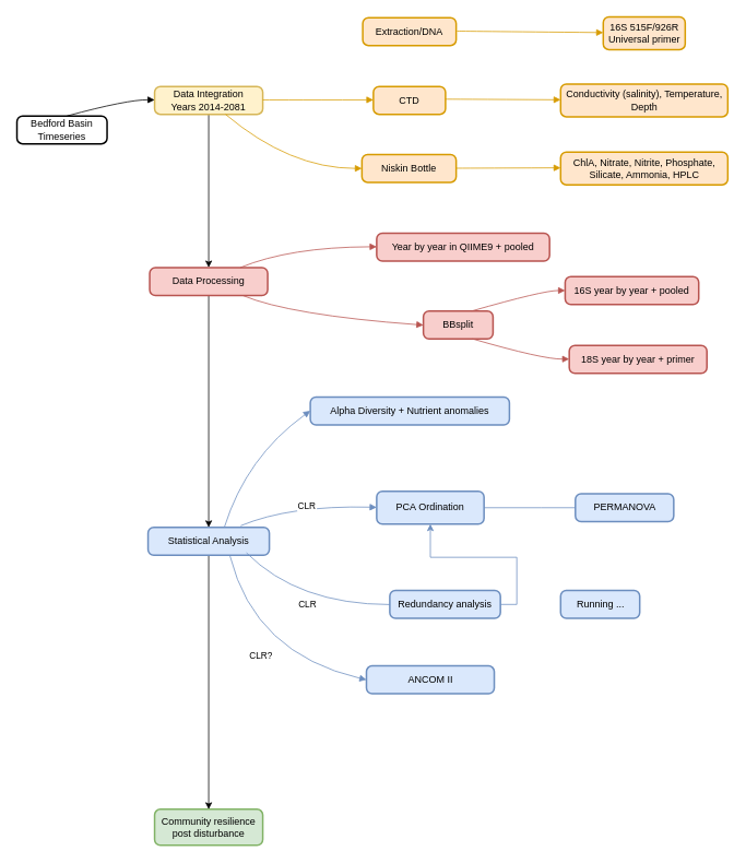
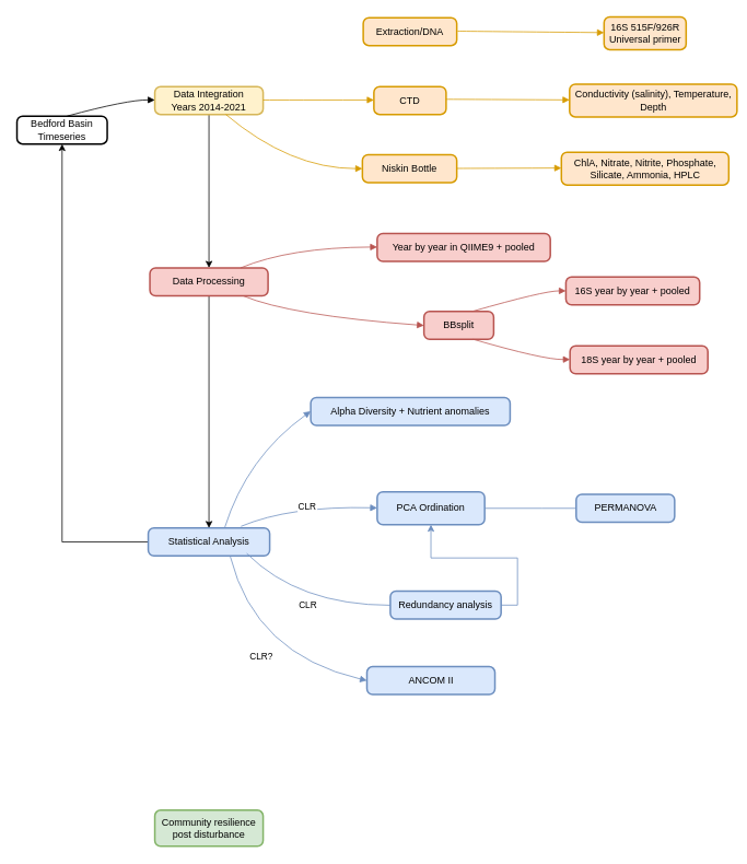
  <mxCell id="0" />
  <mxCell id="1" parent="0" />
  <mxCell id="2" value="Bedford Basin Timeseries" style="rounded=1;absoluteArcSize=1;arcSize=14;whiteSpace=wrap;strokeWidth=2;" parent="1" vertex="1"><mxGeometry y="141" width="110" height="34" as="geometry" x="20" /></mxCell>
  <mxCell id="3" style="edgeStyle=orthogonalEdgeStyle;rounded=0;orthogonalLoop=1;jettySize=auto;html=1;entryX=0.5;entryY=0;entryDx=0;entryDy=0;" parent="1" source="4" target="6" edge="1"><mxGeometry relative="1" as="geometry" /></mxCell>
- <mxCell id="4" value="Data Integration&#10;Years 2014-2081" style="rounded=1;absoluteArcSize=1;arcSize=14;whiteSpace=wrap;strokeWidth=2;fillColor=#fff2cc;strokeColor=#d6b656;" parent="1" vertex="1"><mxGeometry x="188" y="105" width="132" height="34" as="geometry" /></mxCell>
+ <mxCell id="4" value="Data Integration&#10;Years 2014-2021" style="rounded=1;absoluteArcSize=1;arcSize=14;whiteSpace=wrap;strokeWidth=2;fillColor=#fff2cc;strokeColor=#d6b656;" parent="1" vertex="1"><mxGeometry x="188" y="105" width="132" height="34" as="geometry" /></mxCell>
  <mxCell id="5" style="edgeStyle=orthogonalEdgeStyle;rounded=0;orthogonalLoop=1;jettySize=auto;html=1;entryX=0.5;entryY=0;entryDx=0;entryDy=0;" parent="1" source="6" target="8" edge="1"><mxGeometry relative="1" as="geometry" /></mxCell>
  <mxCell id="6" value="Data Processing" style="rounded=1;absoluteArcSize=1;arcSize=14;whiteSpace=wrap;strokeWidth=2;fillColor=#f8cecc;strokeColor=#b85450;" parent="1" vertex="1"><mxGeometry x="182" y="326" width="144" height="34" as="geometry" /></mxCell>
- <mxCell id="7" style="edgeStyle=orthogonalEdgeStyle;rounded=0;orthogonalLoop=1;jettySize=auto;html=1;entryX=0.5;entryY=0;entryDx=0;entryDy=0;" edge="1" parent="1" source="8" target="41"><mxGeometry relative="1" as="geometry"><mxPoint x="254" y="982" as="targetPoint" /></mxGeometry></mxCell>
+ <mxCell id="7" style="edgeStyle=orthogonalEdgeStyle;rounded=0;orthogonalLoop=1;jettySize=auto;html=1;" edge="1" parent="1" source="8" target="2"><mxGeometry relative="1" as="geometry"><mxPoint x="254" y="982" as="targetPoint" /></mxGeometry></mxCell>
  <mxCell id="8" value="Statistical Analysis" style="rounded=1;absoluteArcSize=1;arcSize=14;whiteSpace=wrap;strokeWidth=2;fillColor=#dae8fc;strokeColor=#6c8ebf;" parent="1" vertex="1"><mxGeometry x="180" y="643" width="148" height="34" as="geometry" /></mxCell>
  <mxCell id="9" value="Extraction/DNA" style="rounded=1;absoluteArcSize=1;arcSize=14;whiteSpace=wrap;strokeWidth=2;fillColor=#ffe6cc;strokeColor=#d79b00;" parent="1" vertex="1"><mxGeometry x="442" width="114" height="34" as="geometry" y="21" /></mxCell>
  <mxCell id="10" value="CTD" style="rounded=1;absoluteArcSize=1;arcSize=14;whiteSpace=wrap;strokeWidth=2;fillColor=#ffe6cc;strokeColor=#d79b00;" parent="1" vertex="1"><mxGeometry x="455" y="105" width="88" height="34" as="geometry" /></mxCell>
  <mxCell id="11" value="Niskin Bottle" style="rounded=1;absoluteArcSize=1;arcSize=14;whiteSpace=wrap;strokeWidth=2;fillColor=#ffe6cc;strokeColor=#d79b00;" parent="1" vertex="1"><mxGeometry x="441" y="188" width="115" height="34" as="geometry" /></mxCell>
  <mxCell id="12" value="Year by year in QIIME9 + pooled" style="rounded=1;absoluteArcSize=1;arcSize=14;whiteSpace=wrap;strokeWidth=2;fillColor=#f8cecc;strokeColor=#b85450;" parent="1" vertex="1"><mxGeometry x="459" y="284" width="211" height="34" as="geometry" /></mxCell>
  <mxCell id="13" value="BBsplit" style="rounded=1;absoluteArcSize=1;arcSize=14;whiteSpace=wrap;strokeWidth=2;fillColor=#f8cecc;strokeColor=#b85450;" parent="1" vertex="1"><mxGeometry x="516" y="379" width="85" height="34" as="geometry" /></mxCell>
  <mxCell id="14" value="Alpha Diversity + Nutrient anomalies" style="rounded=1;absoluteArcSize=1;arcSize=14;whiteSpace=wrap;strokeWidth=2;fillColor=#dae8fc;strokeColor=#6c8ebf;" parent="1" vertex="1"><mxGeometry x="378" y="484" width="243" height="34" as="geometry" /></mxCell>
  <mxCell id="15" value="ANCOM II" style="rounded=1;absoluteArcSize=1;arcSize=14;whiteSpace=wrap;strokeWidth=2;fillColor=#dae8fc;strokeColor=#6c8ebf;" parent="1" vertex="1"><mxGeometry x="446.5" y="812" width="156" height="34" as="geometry" /></mxCell>
  <mxCell id="16" value="" style="curved=1;startArrow=none;endArrow=block;exitX=0.556;exitY=-0.012;entryX=-0.002;entryY=0.482;" parent="1" source="2" target="4" edge="1"><mxGeometry relative="1" as="geometry"><Array as="points"><mxPoint x="155" y="121" /></Array></mxGeometry></mxCell>
  <mxCell id="17" value="" style="curved=1;startArrow=none;endArrow=block;exitX=0.997;exitY=0.482;entryX=0.003;entryY=0.482;fillColor=#ffe6cc;strokeColor=#d79b00;" parent="1" source="4" target="10" edge="1"><mxGeometry relative="1" as="geometry"><Array as="points" /></mxGeometry></mxCell>
  <mxCell id="18" value="" style="curved=1;startArrow=none;endArrow=block;exitX=0.648;exitY=0.976;entryX=0.004;entryY=0.5;fillColor=#ffe6cc;strokeColor=#d79b00;" parent="1" source="4" target="11" edge="1"><mxGeometry relative="1" as="geometry"><Array as="points"><mxPoint x="353" y="205" /></Array></mxGeometry></mxCell>
  <mxCell id="19" value="" style="curved=1;startArrow=none;endArrow=block;exitX=0.774;exitY=-0.012;entryX=0.004;entryY=0.488;fillColor=#f8cecc;strokeColor=#b85450;" parent="1" source="6" target="12" edge="1"><mxGeometry relative="1" as="geometry"><Array as="points"><mxPoint x="353" y="301" /></Array></mxGeometry></mxCell>
  <mxCell id="20" value="" style="curved=1;startArrow=none;endArrow=block;exitX=0.774;exitY=0.976;entryX=0.007;entryY=0.505;fillColor=#f8cecc;strokeColor=#b85450;" parent="1" source="6" target="13" edge="1"><mxGeometry relative="1" as="geometry"><Array as="points"><mxPoint x="353" y="384" /></Array></mxGeometry></mxCell>
  <mxCell id="21" value="" style="curved=1;startArrow=none;endArrow=block;exitX=0.632;exitY=-0.013;entryX=-0.001;entryY=0.493;fillColor=#dae8fc;strokeColor=#6c8ebf;" parent="1" source="8" target="14" edge="1"><mxGeometry relative="1" as="geometry"><Array as="points"><mxPoint x="300" y="557" /></Array></mxGeometry></mxCell>
  <mxCell id="22" value="CLR?" style="curved=1;startArrow=none;endArrow=block;entryX=-0.0;entryY=0.499;exitX=0.676;exitY=1.03;exitDx=0;exitDy=0;fillColor=#dae8fc;strokeColor=#6c8ebf;exitPerimeter=0;" parent="1" source="8" target="15" edge="1"><mxGeometry relative="1" as="geometry"><Array as="points"><mxPoint x="310" y="797" /></Array><mxPoint x="291" y="712" as="sourcePoint" /></mxGeometry></mxCell>
  <mxCell id="23" value="16S 515F/926R&#10;Universal primer" style="rounded=1;absoluteArcSize=1;arcSize=14;whiteSpace=wrap;strokeWidth=2;fillColor=#ffe6cc;strokeColor=#d79b00;" parent="1" vertex="1"><mxGeometry x="735.5" y="20" width="100" height="40" as="geometry" /></mxCell>
  <mxCell id="24" value="" style="curved=1;startArrow=none;endArrow=block;exitX=0.997;exitY=0.482;entryX=0.003;entryY=0.482;fillColor=#ffe6cc;strokeColor=#d79b00;" parent="1" target="23" edge="1"><mxGeometry relative="1" as="geometry"><Array as="points" /><mxPoint x="557" y="37.5" as="sourcePoint" /></mxGeometry></mxCell>
- <mxCell id="25" value="Conductivity (salinity), Temperature, Depth" style="rounded=1;absoluteArcSize=1;arcSize=14;whiteSpace=wrap;strokeWidth=2;fillColor=#ffe6cc;strokeColor=#d79b00;" parent="1" vertex="1"><mxGeometry x="683.5" y="102" width="204" height="40" as="geometry" /></mxCell>
+ <mxCell id="25" value="Conductivity (salinity), Temperature, Depth" style="rounded=1;absoluteArcSize=1;arcSize=14;whiteSpace=wrap;strokeWidth=2;fillColor=#ffe6cc;strokeColor=#d79b00;" parent="1" vertex="1"><mxGeometry x="693.5" y="102" width="204" height="40" as="geometry" /></mxCell>
  <mxCell id="26" value="" style="curved=1;startArrow=none;endArrow=block;exitX=0.997;exitY=0.482;entryX=0.003;entryY=0.482;fillColor=#ffe6cc;strokeColor=#d79b00;" parent="1" target="25" edge="1"><mxGeometry relative="1" as="geometry"><Array as="points" /><mxPoint x="543" y="120.5" as="sourcePoint" /></mxGeometry></mxCell>
  <mxCell id="27" value="ChlA, Nitrate, Nitrite, Phosphate, Silicate, Ammonia, HPLC" style="rounded=1;absoluteArcSize=1;arcSize=14;whiteSpace=wrap;strokeWidth=2;fillColor=#ffe6cc;strokeColor=#d79b00;" parent="1" vertex="1"><mxGeometry x="683.5" y="185" width="204" height="40" as="geometry" /></mxCell>
  <mxCell id="28" value="" style="curved=1;startArrow=none;endArrow=block;entryX=0.003;entryY=0.482;fillColor=#ffe6cc;strokeColor=#d79b00;" parent="1" source="11" target="27" edge="1"><mxGeometry relative="1" as="geometry"><Array as="points" /><mxPoint x="561.5" y="204.5" as="sourcePoint" /></mxGeometry></mxCell>
  <mxCell id="29" value="16S year by year + pooled" style="rounded=1;absoluteArcSize=1;arcSize=14;whiteSpace=wrap;strokeWidth=2;fillColor=#f8cecc;strokeColor=#b85450;" parent="1" vertex="1"><mxGeometry x="689" y="337" width="163" height="34" as="geometry" /></mxCell>
- <mxCell id="30" value="18S year by year + primer" style="rounded=1;absoluteArcSize=1;arcSize=14;whiteSpace=wrap;strokeWidth=2;fillColor=#f8cecc;strokeColor=#b85450;" parent="1" vertex="1"><mxGeometry x="694" y="421" width="168" height="34" as="geometry" /></mxCell>
+ <mxCell id="30" value="18S year by year + pooled" style="rounded=1;absoluteArcSize=1;arcSize=14;whiteSpace=wrap;strokeWidth=2;fillColor=#f8cecc;strokeColor=#b85450;" parent="1" vertex="1"><mxGeometry x="694" y="421" width="168" height="34" as="geometry" /></mxCell>
  <mxCell id="31" value="" style="curved=1;startArrow=none;endArrow=block;exitX=0.74;exitY=-0.001;entryX=0.002;entryY=0.499;fillColor=#f8cecc;strokeColor=#b85450;" parent="1" target="29" edge="1"><mxGeometry relative="1" as="geometry"><Array as="points"><mxPoint x="662" y="354" /></Array><mxPoint x="575" y="379" as="sourcePoint" /></mxGeometry></mxCell>
  <mxCell id="32" value="" style="curved=1;startArrow=none;endArrow=block;exitX=0.74;exitY=0.987;entryX=-0.002;entryY=0.487;fillColor=#f8cecc;strokeColor=#b85450;" parent="1" target="30" edge="1"><mxGeometry relative="1" as="geometry"><Array as="points"><mxPoint x="662" y="438" /></Array><mxPoint x="576" y="413" as="sourcePoint" /></mxGeometry></mxCell>
  <mxCell id="33" style="edgeStyle=orthogonalEdgeStyle;rounded=0;orthogonalLoop=1;jettySize=auto;html=1;fillColor=#dae8fc;strokeColor=#6c8ebf;" parent="1" source="34" edge="1"><mxGeometry relative="1" as="geometry"><mxPoint x="730" y="619" as="targetPoint" /></mxGeometry></mxCell>
  <mxCell id="34" value="PCA Ordination" style="rounded=1;absoluteArcSize=1;arcSize=14;whiteSpace=wrap;strokeWidth=2;fillColor=#dae8fc;strokeColor=#6c8ebf;" parent="1" vertex="1"><mxGeometry x="459" y="599" width="131" height="40" as="geometry" /></mxCell>
  <mxCell id="35" value="CLR" style="curved=1;startArrow=none;endArrow=block;exitX=0.774;exitY=-0.012;entryX=0.004;entryY=0.488;fillColor=#dae8fc;strokeColor=#6c8ebf;" parent="1" target="34" edge="1"><mxGeometry relative="1" as="geometry"><Array as="points"><mxPoint x="353" y="616" /></Array><mxPoint x="293" y="641" as="sourcePoint" /></mxGeometry></mxCell>
  <mxCell id="36" style="edgeStyle=orthogonalEdgeStyle;rounded=0;orthogonalLoop=1;jettySize=auto;html=1;exitX=1;exitY=0.5;exitDx=0;exitDy=0;fillColor=#dae8fc;strokeColor=#6c8ebf;" parent="1" source="37" target="34" edge="1"><mxGeometry relative="1" as="geometry" /></mxCell>
  <mxCell id="37" value="Redundancy analysis" style="rounded=1;absoluteArcSize=1;arcSize=14;whiteSpace=wrap;strokeWidth=2;fillColor=#dae8fc;strokeColor=#6c8ebf;" parent="1" vertex="1"><mxGeometry x="475" y="720" width="135" height="34" as="geometry" /></mxCell>
  <mxCell id="38" value="CLR" style="curved=1;startArrow=none;endArrow=none;entryX=0.007;entryY=0.505;fillColor=#dae8fc;strokeColor=#6c8ebf;exitX=0.811;exitY=0.912;exitDx=0;exitDy=0;exitPerimeter=0;" parent="1" source="8" target="37" edge="1"><mxGeometry relative="1" as="geometry"><Array as="points"><mxPoint x="363" y="737" /></Array><mxPoint x="300" y="682" as="sourcePoint" /></mxGeometry></mxCell>
- <mxCell id="39" value="Running ..." style="rounded=1;absoluteArcSize=1;arcSize=14;whiteSpace=wrap;strokeWidth=2;fillColor=#dae8fc;strokeColor=#6c8ebf;" parent="1" vertex="1"><mxGeometry x="683.5" y="720" width="96.5" height="34" as="geometry" /></mxCell>
  <mxCell id="40" value="PERMANOVA" style="rounded=1;absoluteArcSize=1;arcSize=14;whiteSpace=wrap;strokeWidth=2;fillColor=#dae8fc;strokeColor=#6c8ebf;" parent="1" vertex="1"><mxGeometry x="701.5" y="602" width="120" height="34" as="geometry" /></mxCell>
  <mxCell id="41" value="Community resilience post disturbance" style="rounded=1;absoluteArcSize=1;arcSize=14;whiteSpace=wrap;strokeWidth=2;fillColor=#d5e8d4;strokeColor=#82b366;" vertex="1" parent="1"><mxGeometry x="188" y="987" width="132" height="44" as="geometry" /></mxCell>
